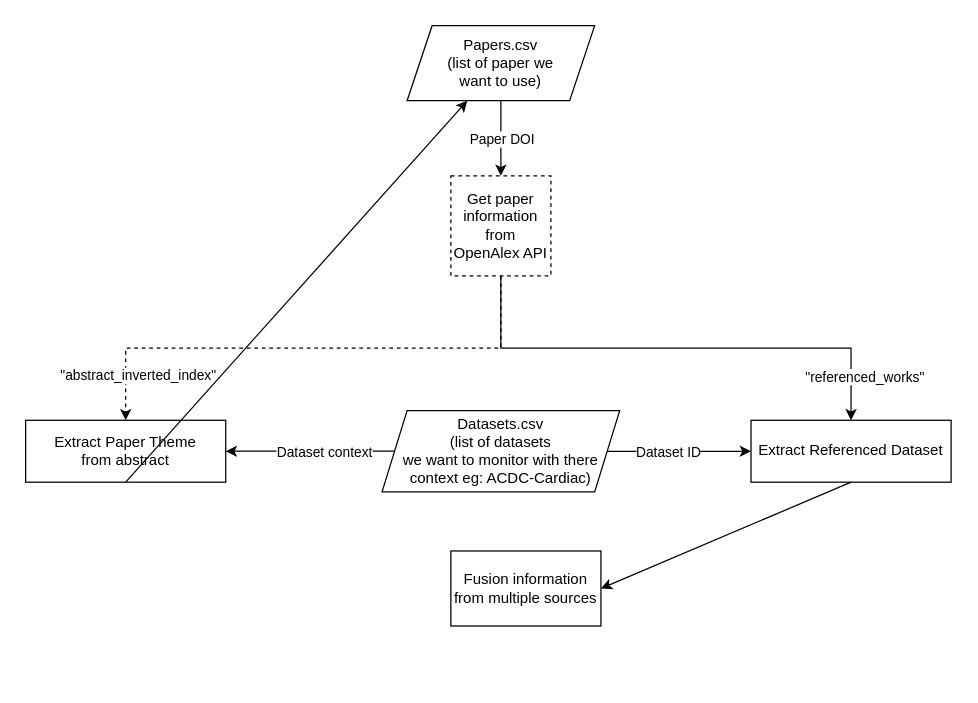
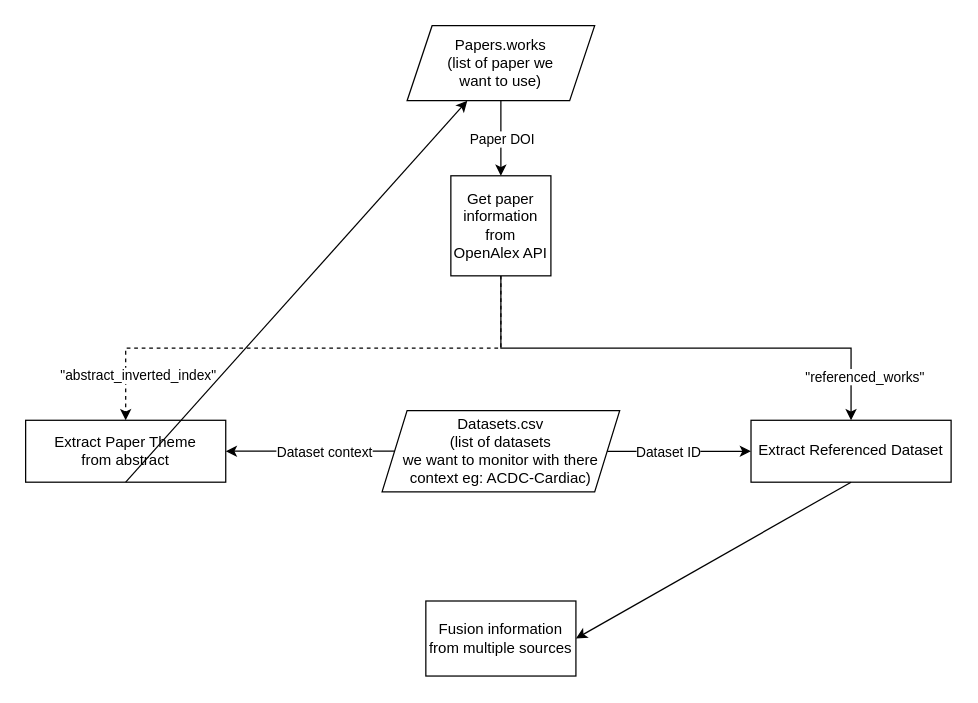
  <mxCell id="0" />
  <mxCell id="1" parent="0" />
- <mxCell id="2" value="&lt;div&gt;Papers.csv&lt;/div&gt;&lt;div&gt;(list of paper we&lt;/div&gt;&lt;div&gt;want to use)&lt;br&gt;&lt;/div&gt;" style="shape=parallelogram;perimeter=parallelogramPerimeter;whiteSpace=wrap;html=1;fixedSize=1;" vertex="1" parent="1"><mxGeometry x="325" y="20" width="150" height="60" as="geometry" /></mxCell>
+ <mxCell id="2" value="&lt;div&gt;Papers.works&lt;/div&gt;&lt;div&gt;(list of paper we&lt;/div&gt;&lt;div&gt;want to use)&lt;br&gt;&lt;/div&gt;" style="shape=parallelogram;perimeter=parallelogramPerimeter;whiteSpace=wrap;html=1;fixedSize=1;" vertex="1" parent="1"><mxGeometry x="325" y="20" width="150" height="60" as="geometry" /></mxCell>
  <mxCell id="3" value="" style="endArrow=classic;html=1;rounded=0;exitX=0.5;exitY=1;exitDx=0;exitDy=0;" edge="1" parent="1" source="2" target="8"><mxGeometry width="50" height="50" relative="1" as="geometry"><mxPoint x="370" y="410" as="sourcePoint" /><mxPoint x="400" y="140" as="targetPoint" /></mxGeometry></mxCell>
  <mxCell id="4" value="Paper DOI" style="edgeLabel;html=1;align=center;verticalAlign=middle;resizable=0;points=[];" vertex="1" connectable="0" parent="3"><mxGeometry x="0.333" y="-1" relative="1" as="geometry"><mxPoint x="1" y="-10" as="offset" /></mxGeometry></mxCell>
  <mxCell id="5" value="" style="edgeStyle=orthogonalEdgeStyle;rounded=0;orthogonalLoop=1;jettySize=auto;html=1;exitX=0.5;exitY=1;exitDx=0;exitDy=0;" edge="1" parent="1" source="8" target="9"><mxGeometry relative="1" as="geometry" /></mxCell>
  <mxCell id="6" value="" style="edgeStyle=orthogonalEdgeStyle;rounded=0;orthogonalLoop=1;jettySize=auto;html=1;exitX=0.5;exitY=1;exitDx=0;exitDy=0;dashed=1;" edge="1" parent="1" source="8" target="10"><mxGeometry relative="1" as="geometry" /></mxCell>
  <mxCell id="7" value="&quot;abstract_inverted_index&quot;" style="edgeLabel;html=1;align=center;verticalAlign=middle;resizable=0;points=[];" vertex="1" connectable="0" parent="6"><mxGeometry x="-0.399" y="1" relative="1" as="geometry"><mxPoint x="-223" y="21" as="offset" /></mxGeometry></mxCell>
- <mxCell id="8" value="Get paper information from OpenAlex API" style="whiteSpace=wrap;html=1;aspect=fixed;dashed=1;" vertex="1" parent="1"><mxGeometry x="360" y="140" width="80" height="80" as="geometry" /></mxCell>
+ <mxCell id="8" value="Get paper information from OpenAlex API" style="whiteSpace=wrap;html=1;aspect=fixed;" vertex="1" parent="1"><mxGeometry x="360" y="140" width="80" height="80" as="geometry" /></mxCell>
  <mxCell id="9" value="Extract Referenced Dataset" style="whiteSpace=wrap;html=1;" vertex="1" parent="1"><mxGeometry x="600" y="335.5" width="160" height="49.5" as="geometry" /></mxCell>
  <mxCell id="10" value="&lt;div&gt;Extract Paper Theme&lt;/div&gt;&lt;div&gt;from abstract&lt;br&gt;&lt;/div&gt;" style="whiteSpace=wrap;html=1;" vertex="1" parent="1"><mxGeometry x="20" y="335.5" width="160" height="49.5" as="geometry" /></mxCell>
  <mxCell id="11" value="" style="edgeStyle=orthogonalEdgeStyle;rounded=0;orthogonalLoop=1;jettySize=auto;html=1;" edge="1" parent="1" source="13" target="9"><mxGeometry relative="1" as="geometry" /></mxCell>
  <mxCell id="12" value="Dataset ID" style="edgeLabel;html=1;align=center;verticalAlign=middle;resizable=0;points=[];" vertex="1" connectable="0" parent="11"><mxGeometry x="0.28" y="1" relative="1" as="geometry"><mxPoint x="-25" y="1" as="offset" /></mxGeometry></mxCell>
  <mxCell id="13" value="&lt;div&gt;Datasets.csv&lt;/div&gt;&lt;div&gt;(list of datasets &lt;br&gt;&lt;/div&gt;&lt;div&gt;we want to monitor with there context eg: ACDC-Cardiac)&lt;br&gt;&lt;/div&gt;" style="shape=parallelogram;perimeter=parallelogramPerimeter;whiteSpace=wrap;html=1;fixedSize=1;" vertex="1" parent="1"><mxGeometry x="305" y="327.75" width="190" height="65" as="geometry" /></mxCell>
- <mxCell id="14" value="Fusion information from multiple sources" style="rounded=0;whiteSpace=wrap;html=1;" vertex="1" parent="1"><mxGeometry x="360" y="440" width="120" height="60" as="geometry" /></mxCell>
+ <mxCell id="14" value="Fusion information from multiple sources" style="rounded=0;whiteSpace=wrap;html=1;" vertex="1" parent="1"><mxGeometry x="340" y="480" width="120" height="60" as="geometry" /></mxCell>
  <mxCell id="15" value="" style="endArrow=classic;html=1;rounded=0;exitX=0.5;exitY=1;exitDx=0;exitDy=0;entryX=1;entryY=0.5;entryDx=0;entryDy=0;" edge="1" parent="1" source="9" target="14"><mxGeometry width="50" height="50" relative="1" as="geometry"><mxPoint x="560" y="410" as="sourcePoint" /><mxPoint x="420" y="360" as="targetPoint" /></mxGeometry></mxCell>
  <mxCell id="16" value="" style="endArrow=classic;html=1;rounded=0;exitX=0.5;exitY=1;exitDx=0;exitDy=0;" edge="1" parent="1" source="10" target="2"><mxGeometry width="50" height="50" relative="1" as="geometry"><mxPoint x="370" y="410" as="sourcePoint" /><mxPoint x="420" y="360" as="targetPoint" /></mxGeometry></mxCell>
  <mxCell id="17" value="" style="edgeStyle=orthogonalEdgeStyle;rounded=0;orthogonalLoop=1;jettySize=auto;html=1;entryX=1;entryY=0.5;entryDx=0;entryDy=0;exitX=0;exitY=0.5;exitDx=0;exitDy=0;" edge="1" parent="1" source="13" target="10"><mxGeometry relative="1" as="geometry"><mxPoint x="310" y="360" as="sourcePoint" /><mxPoint x="620" y="370" as="targetPoint" /></mxGeometry></mxCell>
  <mxCell id="18" value="Dataset context" style="edgeLabel;html=1;align=center;verticalAlign=middle;resizable=0;points=[];" vertex="1" connectable="0" parent="17"><mxGeometry x="-0.156" y="3" relative="1" as="geometry"><mxPoint y="-3" as="offset" /></mxGeometry></mxCell>
  <mxCell id="19" value="&quot;referenced_works&quot;" style="edgeLabel;html=1;align=center;verticalAlign=middle;resizable=0;points=[];" vertex="1" connectable="0" parent="1"><mxGeometry x="690" y="300" as="geometry" /></mxCell>
